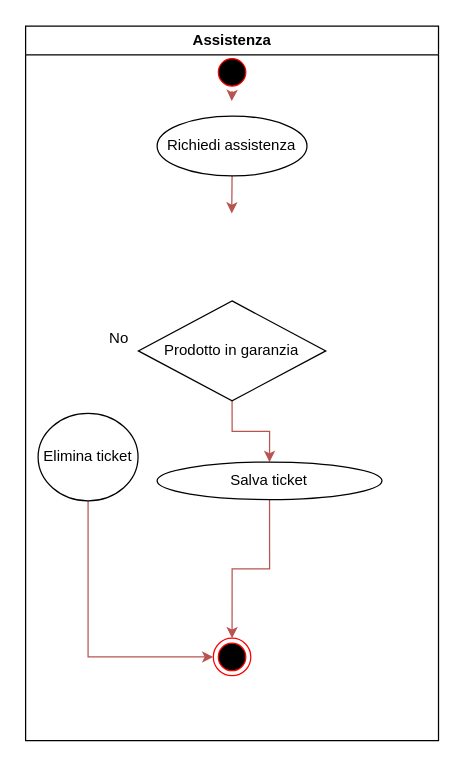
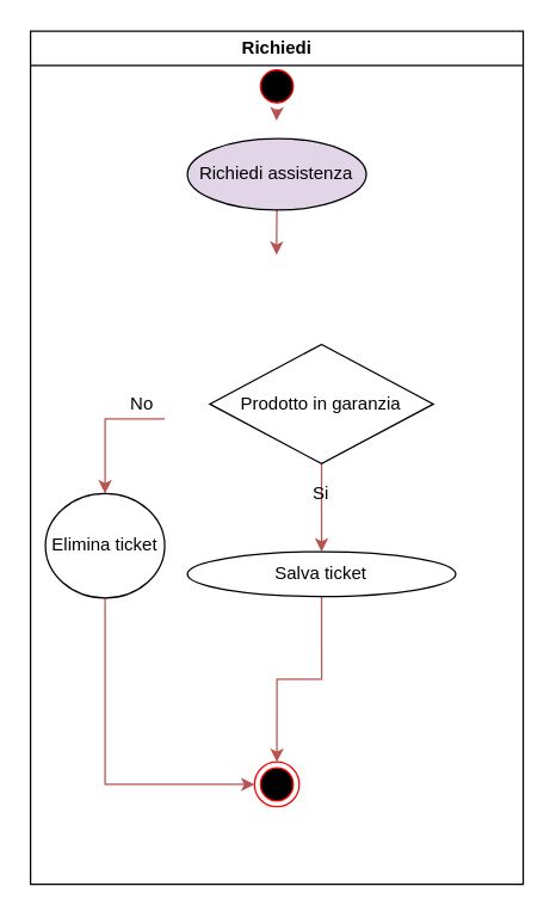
  <mxCell id="0" />
  <mxCell id="1" parent="0" />
- <mxCell id="2" value="Assistenza" style="swimlane;whiteSpace=wrap;startSize=23;" parent="1" vertex="1"><mxGeometry x="20" y="20" width="330.5" height="572" as="geometry" /></mxCell>
+ <mxCell id="2" value="Richiedi" style="swimlane;whiteSpace=wrap;startSize=23;" parent="1" vertex="1"><mxGeometry x="20" y="20" width="330.5" height="572" as="geometry" /></mxCell>
  <mxCell id="3" style="edgeStyle=orthogonalEdgeStyle;rounded=0;orthogonalLoop=1;jettySize=auto;html=1;exitX=0.5;exitY=1;exitDx=0;exitDy=0;fillColor=#f8cecc;strokeColor=#b85450;" parent="2" source="4" edge="1"><mxGeometry relative="1" as="geometry"><mxPoint x="165" y="150" as="targetPoint" /></mxGeometry></mxCell>
- <mxCell id="4" value="Richiedi assistenza" style="ellipse;whiteSpace=wrap;html=1;" parent="2" vertex="1"><mxGeometry x="105.25" y="72" width="120" height="48" as="geometry" /></mxCell>
+ <mxCell id="4" value="Richiedi assistenza" style="ellipse;whiteSpace=wrap;html=1;fillColor=#e1d5e7;" parent="2" vertex="1"><mxGeometry x="105.25" y="72" width="120" height="48" as="geometry" /></mxCell>
  <mxCell id="5" style="edgeStyle=orthogonalEdgeStyle;rounded=0;orthogonalLoop=1;jettySize=auto;html=1;exitX=0.5;exitY=1;exitDx=0;exitDy=0;fillColor=#f8cecc;strokeColor=#b85450;" edge="1" parent="2" source="6" target="8"><mxGeometry relative="1" as="geometry" /></mxCell>
- <mxCell id="6" value="Prodotto in garanzia" style="rhombus;whiteSpace=wrap;html=1;" parent="2" vertex="1"><mxGeometry x="90.25" y="220" width="150" height="80" as="geometry" /></mxCell>
+ <mxCell id="6" value="Prodotto in garanzia" style="rhombus;whiteSpace=wrap;html=1;" parent="2" vertex="1"><mxGeometry x="120.25" y="210" width="150" height="80" as="geometry" /></mxCell>
  <mxCell id="7" style="edgeStyle=orthogonalEdgeStyle;rounded=0;orthogonalLoop=1;jettySize=auto;html=1;exitX=0.5;exitY=1;exitDx=0;exitDy=0;entryX=0.5;entryY=0;entryDx=0;entryDy=0;fillColor=#f8cecc;strokeColor=#b85450;" edge="1" parent="2" source="8" target="9"><mxGeometry relative="1" as="geometry" /></mxCell>
  <mxCell id="8" value="Salva ticket" style="ellipse;whiteSpace=wrap;html=1;" parent="2" vertex="1"><mxGeometry x="105.25" y="349" width="180" height="30" as="geometry" /></mxCell>
  <mxCell id="9" value="" style="ellipse;shape=endState;fillColor=#000000;strokeColor=#ff0000" parent="2" vertex="1"><mxGeometry x="150.25" y="490" width="30" height="30" as="geometry" /></mxCell>
+ <mxCell id="10" value="Si" style="text;html=1;strokeColor=none;fillColor=none;align=center;verticalAlign=middle;whiteSpace=wrap;rounded=0;shadow=0;" parent="2" vertex="1"><mxGeometry x="180.25" y="300" width="30" height="20" as="geometry" /></mxCell>
+ <mxCell id="11" style="edgeStyle=orthogonalEdgeStyle;rounded=0;orthogonalLoop=1;jettySize=auto;html=1;exitX=1;exitY=1;exitDx=0;exitDy=0;entryX=0.5;entryY=0;entryDx=0;entryDy=0;fillColor=#f8cecc;strokeColor=#b85450;" edge="1" parent="2" source="12" target="15"><mxGeometry relative="1" as="geometry"><Array as="points"><mxPoint x="50" y="260" /></Array></mxGeometry></mxCell>
  <mxCell id="12" value="No" style="text;html=1;strokeColor=none;fillColor=none;align=center;verticalAlign=middle;whiteSpace=wrap;rounded=0;shadow=0;" parent="2" vertex="1"><mxGeometry x="60" y="240" width="30" height="20" as="geometry" /></mxCell>
  <mxCell id="13" value="" style="ellipse;shape=startState;fillColor=#000000;strokeColor=#ff0000;" parent="2" vertex="1"><mxGeometry x="150.25" y="22" width="30" height="30" as="geometry" /></mxCell>
  <mxCell id="14" style="edgeStyle=orthogonalEdgeStyle;rounded=0;orthogonalLoop=1;jettySize=auto;html=1;exitX=0.5;exitY=1;exitDx=0;exitDy=0;entryX=0;entryY=0.5;entryDx=0;entryDy=0;fillColor=#f8cecc;strokeColor=#b85450;" edge="1" parent="2" source="15" target="9"><mxGeometry relative="1" as="geometry" /></mxCell>
  <mxCell id="15" value="Elimina ticket" style="ellipse;whiteSpace=wrap;html=1;" vertex="1" parent="2"><mxGeometry x="10" y="310" width="80" height="70" as="geometry" /></mxCell>
  <mxCell id="16" style="edgeStyle=orthogonalEdgeStyle;rounded=0;orthogonalLoop=1;jettySize=auto;html=1;exitX=0.5;exitY=1;exitDx=0;exitDy=0;fillColor=#f8cecc;strokeColor=#b85450;" parent="1" source="13" edge="1"><mxGeometry relative="1" as="geometry"><mxPoint x="-270" y="110" as="sourcePoint" /><mxPoint x="185" y="80" as="targetPoint" /></mxGeometry></mxCell>
